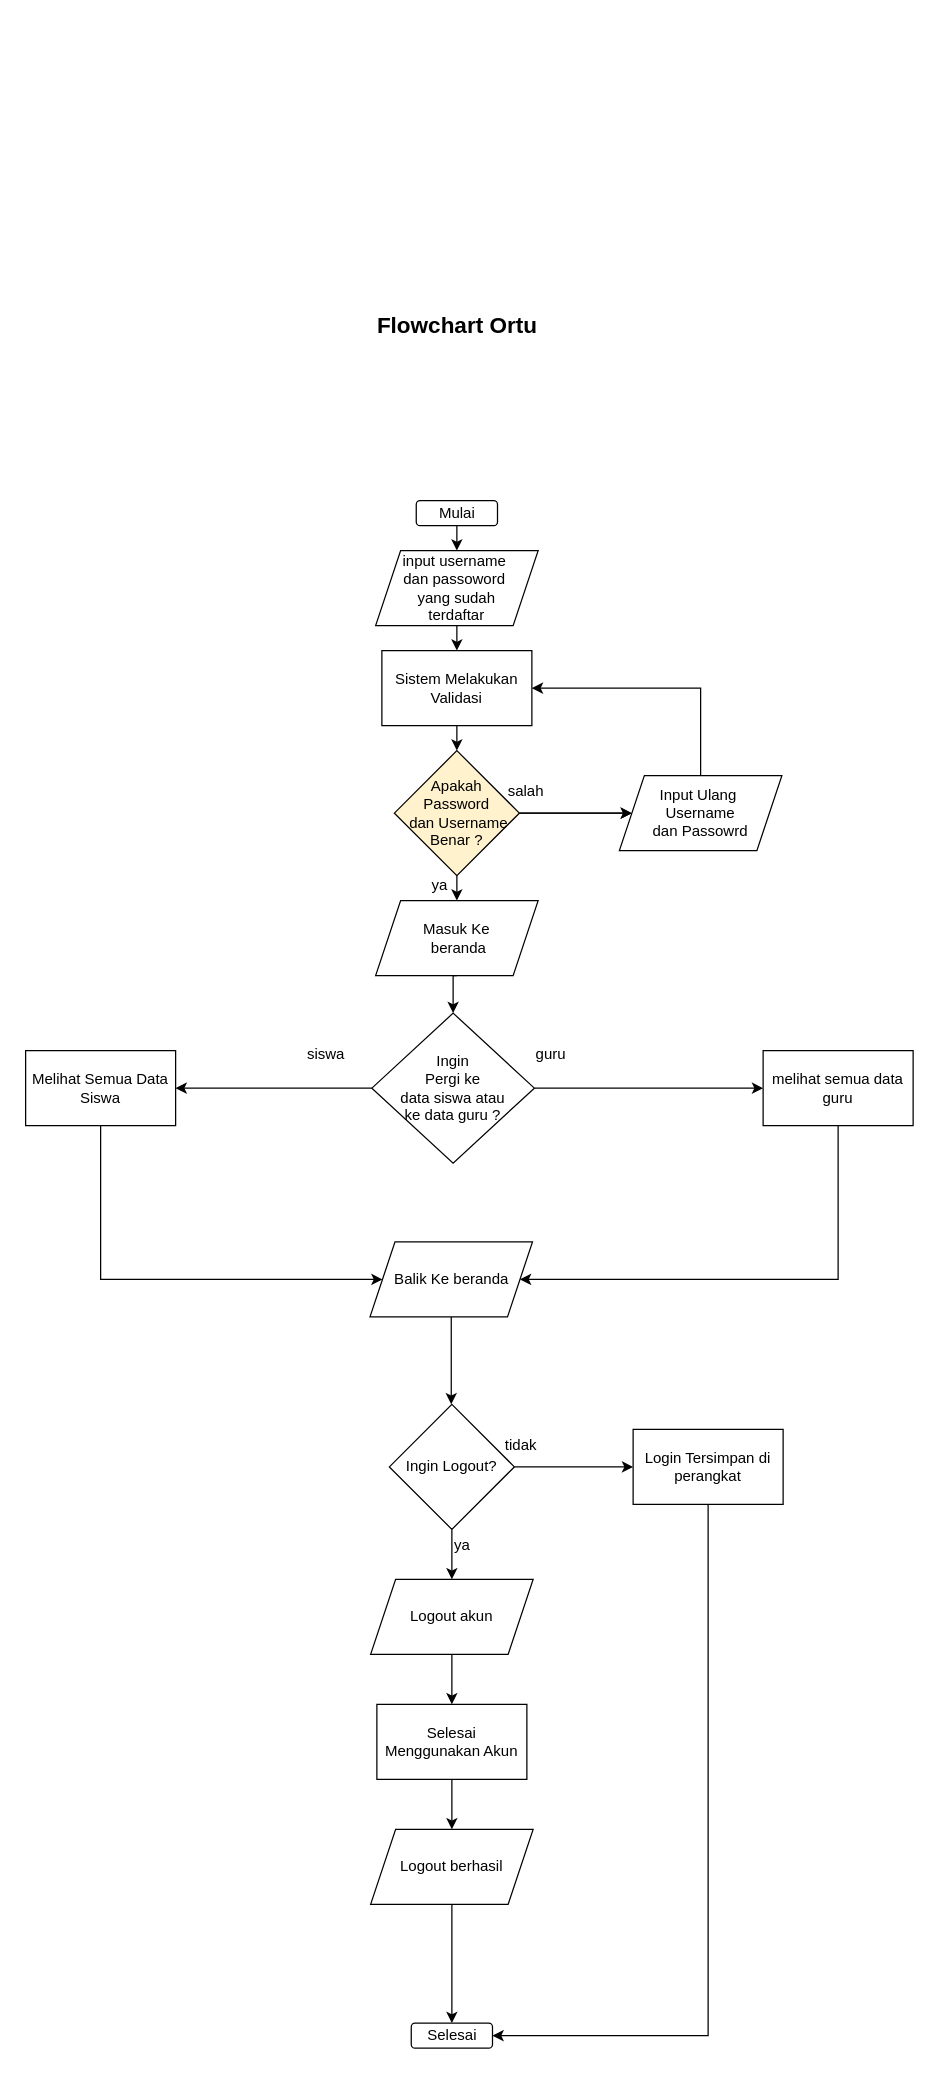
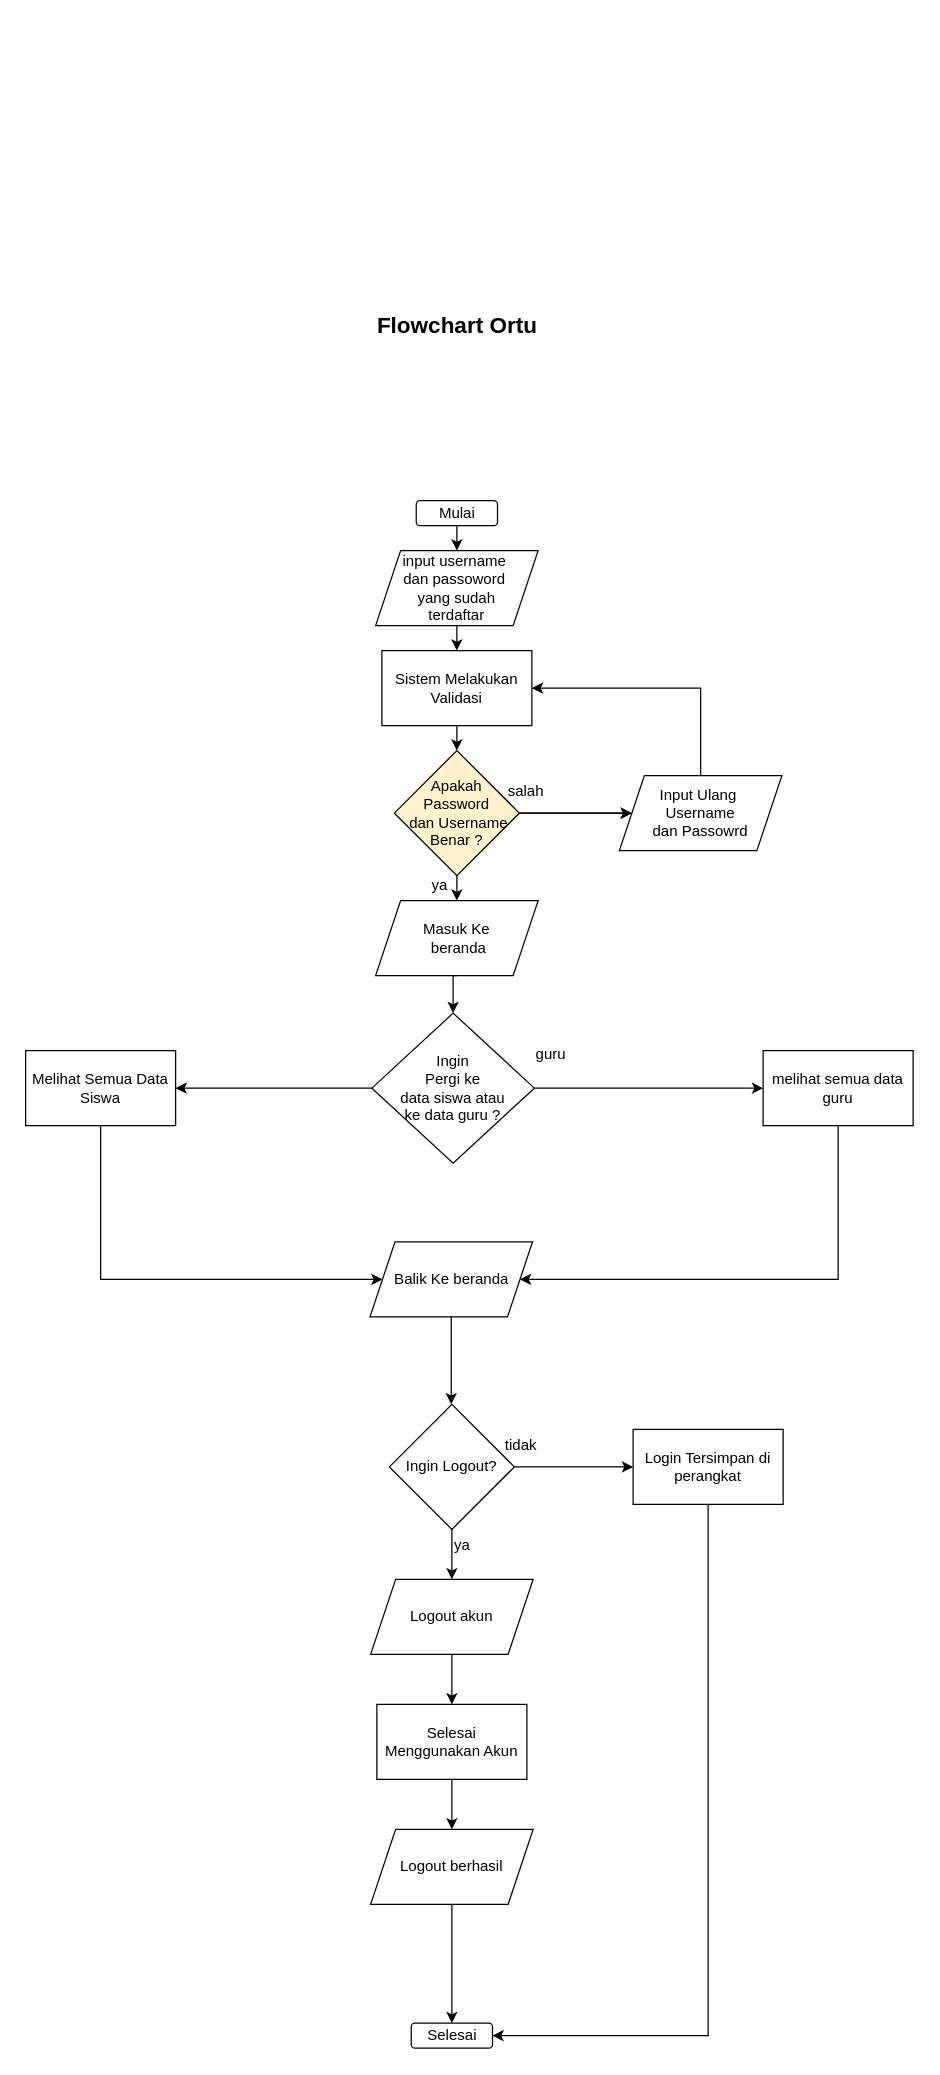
  <mxCell id="0" />
  <mxCell id="1" parent="0" />
  <mxCell id="2" style="edgeStyle=orthogonalEdgeStyle;rounded=0;orthogonalLoop=1;jettySize=auto;html=1;exitX=0.5;exitY=1;exitDx=0;exitDy=0;" parent="1" edge="1"><mxGeometry relative="1" as="geometry"><mxPoint x="400" y="20" as="sourcePoint" /><mxPoint x="400" y="20" as="targetPoint" /></mxGeometry></mxCell>
  <mxCell id="3" value="&lt;b&gt;&lt;font style=&quot;font-size: 18px;&quot;&gt;Flowchart Ortu&lt;/font&gt;&lt;/b&gt;" style="text;html=1;align=center;verticalAlign=middle;resizable=0;points=[];autosize=1;strokeColor=none;fillColor=none;" parent="1" vertex="1"><mxGeometry x="290" y="240" width="150" height="40" as="geometry" /></mxCell>
  <mxCell id="4" value="Mulai" style="rounded=1;whiteSpace=wrap;html=1;" parent="1" vertex="1"><mxGeometry x="332.5" y="400" width="65" height="20" as="geometry" /></mxCell>
  <mxCell id="5" style="edgeStyle=orthogonalEdgeStyle;rounded=0;orthogonalLoop=1;jettySize=auto;html=1;exitX=0.5;exitY=1;exitDx=0;exitDy=0;entryX=0.5;entryY=0;entryDx=0;entryDy=0;" parent="1" target="7" edge="1"><mxGeometry relative="1" as="geometry"><mxPoint x="365" y="420" as="sourcePoint" /></mxGeometry></mxCell>
  <mxCell id="6" style="edgeStyle=orthogonalEdgeStyle;rounded=0;orthogonalLoop=1;jettySize=auto;html=1;exitX=0.5;exitY=1;exitDx=0;exitDy=0;entryX=0.5;entryY=0;entryDx=0;entryDy=0;" parent="1" source="7" target="9" edge="1"><mxGeometry relative="1" as="geometry" /></mxCell>
  <mxCell id="7" value="input username&amp;nbsp;&lt;br&gt;dan passoword&amp;nbsp;&lt;br&gt;yang sudah&lt;br&gt;terdaftar" style="shape=parallelogram;perimeter=parallelogramPerimeter;whiteSpace=wrap;html=1;fixedSize=1;" parent="1" vertex="1"><mxGeometry x="300" y="440" width="130" height="60" as="geometry" /></mxCell>
  <mxCell id="8" style="edgeStyle=orthogonalEdgeStyle;rounded=0;orthogonalLoop=1;jettySize=auto;html=1;exitX=0.5;exitY=1;exitDx=0;exitDy=0;entryX=0.5;entryY=0;entryDx=0;entryDy=0;" parent="1" source="9" target="13" edge="1"><mxGeometry relative="1" as="geometry" /></mxCell>
  <mxCell id="9" value="Sistem Melakukan&lt;br&gt;Validasi" style="rounded=0;whiteSpace=wrap;html=1;" parent="1" vertex="1"><mxGeometry x="305" y="520" width="120" height="60" as="geometry" /></mxCell>
  <mxCell id="10" style="edgeStyle=orthogonalEdgeStyle;rounded=0;orthogonalLoop=1;jettySize=auto;html=1;exitX=1;exitY=0.5;exitDx=0;exitDy=0;entryX=0;entryY=0.5;entryDx=0;entryDy=0;" parent="1" source="13" target="15" edge="1"><mxGeometry relative="1" as="geometry" /></mxCell>
  <mxCell id="11" value="" style="edgeStyle=orthogonalEdgeStyle;rounded=0;orthogonalLoop=1;jettySize=auto;html=1;" parent="1" source="13" target="15" edge="1"><mxGeometry relative="1" as="geometry" /></mxCell>
  <mxCell id="12" style="edgeStyle=orthogonalEdgeStyle;rounded=0;orthogonalLoop=1;jettySize=auto;html=1;exitX=0.5;exitY=1;exitDx=0;exitDy=0;entryX=0.5;entryY=0;entryDx=0;entryDy=0;" parent="1" source="13" target="18" edge="1"><mxGeometry relative="1" as="geometry" /></mxCell>
  <mxCell id="13" value="Apakah &lt;br&gt;Password&lt;br&gt;&amp;nbsp;dan Username Benar ?" style="rhombus;whiteSpace=wrap;html=1;fillColor=#fff2cc;" parent="1" vertex="1"><mxGeometry x="315" y="600" width="100" height="100" as="geometry" /></mxCell>
  <mxCell id="14" style="edgeStyle=orthogonalEdgeStyle;rounded=0;orthogonalLoop=1;jettySize=auto;html=1;exitX=0.5;exitY=0;exitDx=0;exitDy=0;entryX=1;entryY=0.5;entryDx=0;entryDy=0;" parent="1" source="15" target="9" edge="1"><mxGeometry relative="1" as="geometry" /></mxCell>
  <mxCell id="15" value="Input Ulang&amp;nbsp;&lt;br&gt;Username&lt;br&gt;dan Passowrd" style="shape=parallelogram;perimeter=parallelogramPerimeter;whiteSpace=wrap;html=1;fixedSize=1;" parent="1" vertex="1"><mxGeometry x="495" y="620" width="130" height="60" as="geometry" /></mxCell>
  <mxCell id="16" value="salah" style="text;html=1;align=center;verticalAlign=middle;resizable=0;points=[];autosize=1;strokeColor=none;fillColor=none;" parent="1" vertex="1"><mxGeometry x="395" y="618" width="50" height="30" as="geometry" /></mxCell>
  <mxCell id="17" style="edgeStyle=orthogonalEdgeStyle;rounded=0;orthogonalLoop=1;jettySize=auto;html=1;exitX=0.5;exitY=1;exitDx=0;exitDy=0;entryX=0.5;entryY=0;entryDx=0;entryDy=0;" parent="1" source="18" target="24" edge="1"><mxGeometry relative="1" as="geometry" /></mxCell>
  <mxCell id="18" value="Masuk Ke&lt;br&gt;&amp;nbsp;beranda&lt;br&gt;" style="shape=parallelogram;perimeter=parallelogramPerimeter;whiteSpace=wrap;html=1;fixedSize=1;" parent="1" vertex="1"><mxGeometry x="300" y="720" width="130" height="60" as="geometry" /></mxCell>
  <mxCell id="19" style="edgeStyle=orthogonalEdgeStyle;rounded=0;orthogonalLoop=1;jettySize=auto;html=1;exitX=0.5;exitY=1;exitDx=0;exitDy=0;entryX=0;entryY=0.5;entryDx=0;entryDy=0;" edge="1" parent="1" source="20" target="28"><mxGeometry relative="1" as="geometry"><Array as="points"><mxPoint x="80" y="1023" /></Array></mxGeometry></mxCell>
  <mxCell id="20" value="Melihat Semua Data Siswa" style="rounded=0;whiteSpace=wrap;html=1;" parent="1" vertex="1"><mxGeometry x="20" y="840" width="120" height="60" as="geometry" /></mxCell>
  <mxCell id="21" value="Selesai" style="rounded=1;whiteSpace=wrap;html=1;" parent="1" vertex="1"><mxGeometry x="328.5" y="1618" width="65" height="20" as="geometry" /></mxCell>
  <mxCell id="22" style="edgeStyle=orthogonalEdgeStyle;rounded=0;orthogonalLoop=1;jettySize=auto;html=1;exitX=0;exitY=0.5;exitDx=0;exitDy=0;entryX=1;entryY=0.5;entryDx=0;entryDy=0;" edge="1" parent="1" source="24" target="20"><mxGeometry relative="1" as="geometry" /></mxCell>
  <mxCell id="23" style="edgeStyle=orthogonalEdgeStyle;rounded=0;orthogonalLoop=1;jettySize=auto;html=1;exitX=1;exitY=0.5;exitDx=0;exitDy=0;entryX=0;entryY=0.5;entryDx=0;entryDy=0;" edge="1" parent="1" source="24" target="26"><mxGeometry relative="1" as="geometry" /></mxCell>
  <mxCell id="24" value="Ingin &lt;br&gt;Pergi ke &lt;br&gt;data siswa atau &lt;br&gt;ke data guru ?" style="rhombus;whiteSpace=wrap;html=1;" parent="1" vertex="1"><mxGeometry x="297" y="810" width="130" height="120" as="geometry" /></mxCell>
  <mxCell id="25" style="edgeStyle=orthogonalEdgeStyle;rounded=0;orthogonalLoop=1;jettySize=auto;html=1;exitX=0.5;exitY=1;exitDx=0;exitDy=0;entryX=1;entryY=0.5;entryDx=0;entryDy=0;" edge="1" parent="1" source="26" target="28"><mxGeometry relative="1" as="geometry"><Array as="points"><mxPoint x="670" y="1023" /></Array></mxGeometry></mxCell>
  <mxCell id="26" value="melihat semua data guru" style="rounded=0;whiteSpace=wrap;html=1;" parent="1" vertex="1"><mxGeometry x="610" y="840" width="120" height="60" as="geometry" /></mxCell>
  <mxCell id="27" style="edgeStyle=orthogonalEdgeStyle;rounded=0;orthogonalLoop=1;jettySize=auto;html=1;exitX=0.5;exitY=1;exitDx=0;exitDy=0;entryX=0.5;entryY=0;entryDx=0;entryDy=0;" edge="1" parent="1" source="28"><mxGeometry relative="1" as="geometry"><mxPoint x="360.5" y="1123" as="targetPoint" /></mxGeometry></mxCell>
  <mxCell id="28" value="Balik Ke beranda" style="shape=parallelogram;perimeter=parallelogramPerimeter;whiteSpace=wrap;html=1;fixedSize=1;" parent="1" vertex="1"><mxGeometry x="295.5" y="993" width="130" height="60" as="geometry" /></mxCell>
  <mxCell id="29" style="edgeStyle=orthogonalEdgeStyle;rounded=0;orthogonalLoop=1;jettySize=auto;html=1;exitX=0.5;exitY=1;exitDx=0;exitDy=0;entryX=0.5;entryY=0;entryDx=0;entryDy=0;" parent="1" source="30" target="34" edge="1"><mxGeometry relative="1" as="geometry" /></mxCell>
  <mxCell id="30" value="Selesai &lt;br&gt;Menggunakan Akun" style="rounded=0;whiteSpace=wrap;html=1;" parent="1" vertex="1"><mxGeometry x="301" y="1363" width="120" height="60" as="geometry" /></mxCell>
  <mxCell id="31" style="edgeStyle=orthogonalEdgeStyle;rounded=0;orthogonalLoop=1;jettySize=auto;html=1;exitX=0.5;exitY=1;exitDx=0;exitDy=0;entryX=0.5;entryY=0;entryDx=0;entryDy=0;" parent="1" source="32" target="30" edge="1"><mxGeometry relative="1" as="geometry" /></mxCell>
  <mxCell id="32" value="Logout akun" style="shape=parallelogram;perimeter=parallelogramPerimeter;whiteSpace=wrap;html=1;fixedSize=1;" parent="1" vertex="1"><mxGeometry x="296" y="1263" width="130" height="60" as="geometry" /></mxCell>
  <mxCell id="33" style="edgeStyle=orthogonalEdgeStyle;rounded=0;orthogonalLoop=1;jettySize=auto;html=1;exitX=0.5;exitY=1;exitDx=0;exitDy=0;entryX=0.5;entryY=0;entryDx=0;entryDy=0;" parent="1" source="34" target="21" edge="1"><mxGeometry relative="1" as="geometry" /></mxCell>
  <mxCell id="34" value="Logout berhasil" style="shape=parallelogram;perimeter=parallelogramPerimeter;whiteSpace=wrap;html=1;fixedSize=1;" parent="1" vertex="1"><mxGeometry x="296" y="1463" width="130" height="60" as="geometry" /></mxCell>
  <mxCell id="35" style="edgeStyle=orthogonalEdgeStyle;rounded=0;orthogonalLoop=1;jettySize=auto;html=1;exitX=0.5;exitY=1;exitDx=0;exitDy=0;" parent="1" source="37" target="32" edge="1"><mxGeometry relative="1" as="geometry" /></mxCell>
  <mxCell id="36" style="edgeStyle=orthogonalEdgeStyle;rounded=0;orthogonalLoop=1;jettySize=auto;html=1;exitX=1;exitY=0.5;exitDx=0;exitDy=0;entryX=0;entryY=0.5;entryDx=0;entryDy=0;" parent="1" source="37" target="39" edge="1"><mxGeometry relative="1" as="geometry" /></mxCell>
  <mxCell id="37" value="Ingin Logout?" style="rhombus;whiteSpace=wrap;html=1;" parent="1" vertex="1"><mxGeometry x="311" y="1123" width="100" height="100" as="geometry" /></mxCell>
  <mxCell id="38" style="edgeStyle=orthogonalEdgeStyle;rounded=0;orthogonalLoop=1;jettySize=auto;html=1;exitX=0.5;exitY=1;exitDx=0;exitDy=0;entryX=1;entryY=0.5;entryDx=0;entryDy=0;" parent="1" source="39" target="21" edge="1"><mxGeometry relative="1" as="geometry" /></mxCell>
  <mxCell id="39" value="Login Tersimpan di perangkat" style="rounded=0;whiteSpace=wrap;html=1;" parent="1" vertex="1"><mxGeometry x="506" y="1143" width="120" height="60" as="geometry" /></mxCell>
  <mxCell id="40" value="guru" style="text;html=1;align=center;verticalAlign=middle;resizable=0;points=[];autosize=1;strokeColor=none;fillColor=none;" vertex="1" parent="1"><mxGeometry x="415" y="828" width="50" height="30" as="geometry" /></mxCell>
- <mxCell id="41" value="siswa" style="text;html=1;align=center;verticalAlign=middle;resizable=0;points=[];autosize=1;strokeColor=none;fillColor=none;" vertex="1" parent="1"><mxGeometry x="235" y="828" width="50" height="30" as="geometry" /></mxCell>
  <mxCell id="42" value="ya" style="text;html=1;align=center;verticalAlign=middle;resizable=0;points=[];autosize=1;strokeColor=none;fillColor=none;" vertex="1" parent="1"><mxGeometry x="331" y="693" width="40" height="30" as="geometry" /></mxCell>
  <mxCell id="43" value="ya" style="text;html=1;align=center;verticalAlign=middle;resizable=0;points=[];autosize=1;strokeColor=none;fillColor=none;" vertex="1" parent="1"><mxGeometry x="349" y="1221" width="40" height="30" as="geometry" /></mxCell>
  <mxCell id="44" value="tidak" style="text;html=1;align=center;verticalAlign=middle;resizable=0;points=[];autosize=1;strokeColor=none;fillColor=none;" vertex="1" parent="1"><mxGeometry x="391" y="1141" width="50" height="30" as="geometry" /></mxCell>
